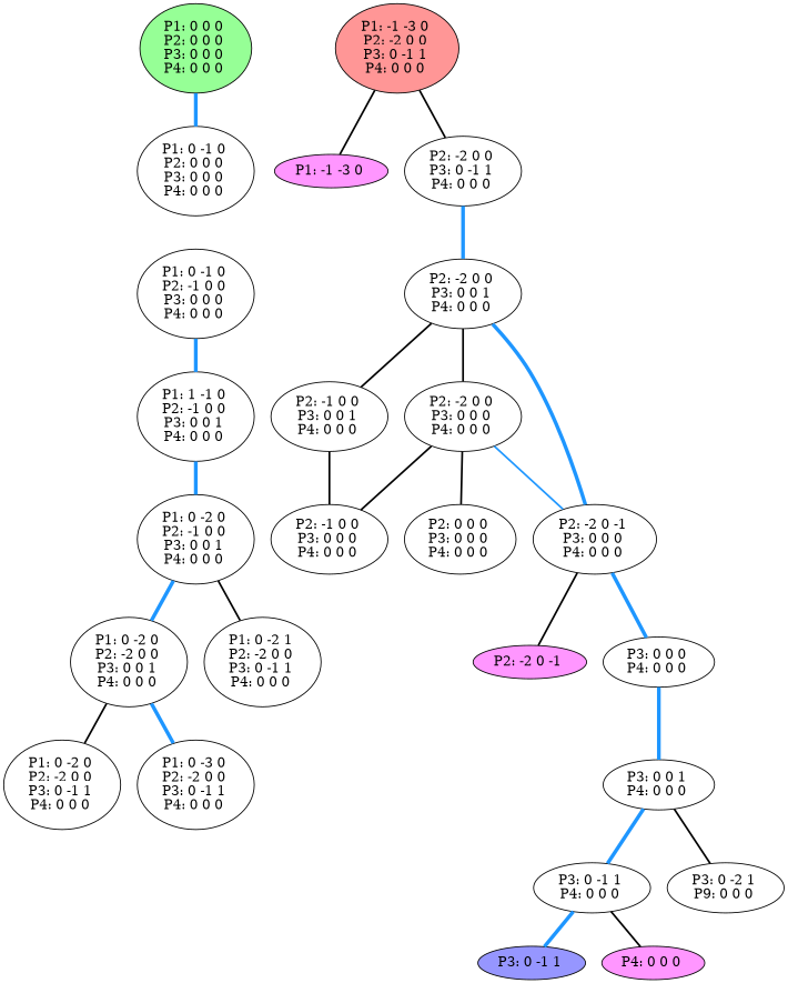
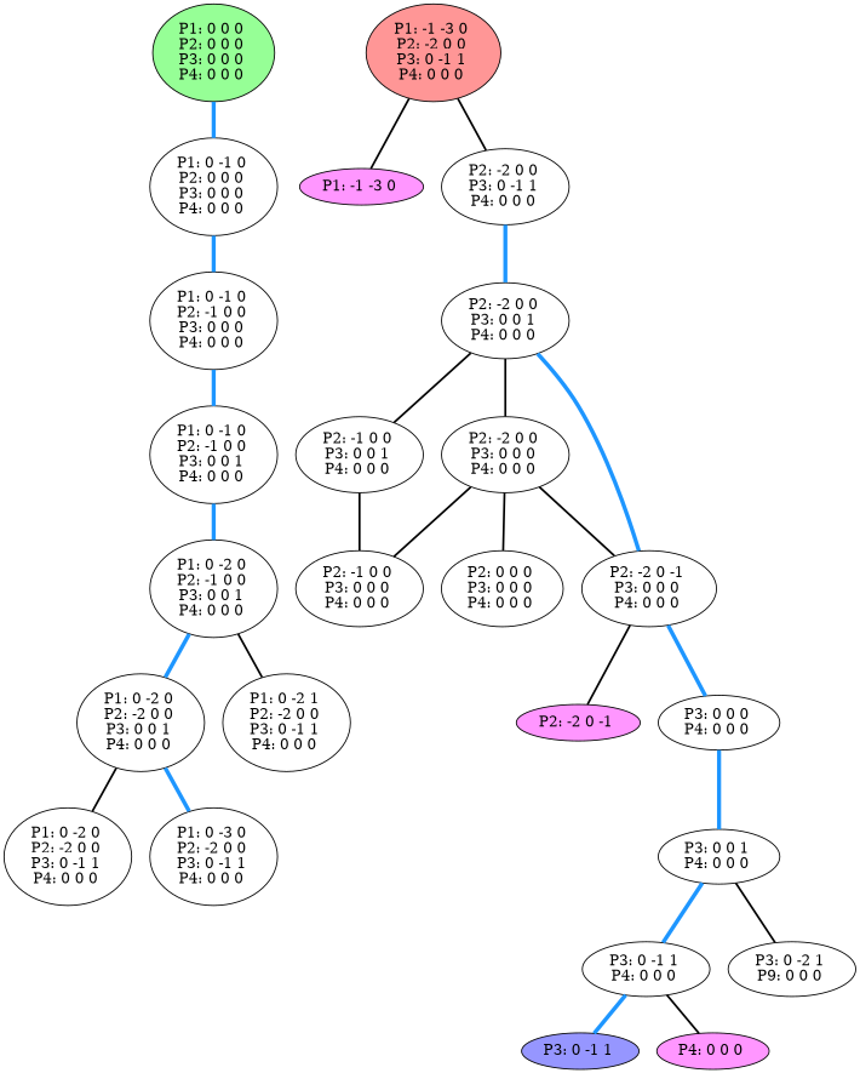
  graph {
    color=black
    edge [color=black style=bold]
    n1 [fillcolor="#96FF96" label="P1: 0 0 0 \nP2: 0 0 0 \nP3: 0 0 0 \nP4: 0 0 0 \n" style=filled]
    n2 [label="P1: 0 -1 0 \nP2: 0 0 0 \nP3: 0 0 0 \nP4: 0 0 0 \n"]
    n3 [label="P1: 0 -1 0 \nP2: -1 0 0 \nP3: 0 0 0 \nP4: 0 0 0 \n"]
-   n4 [label="P1: 1 -1 0 \nP2: -1 0 0 \nP3: 0 0 1 \nP4: 0 0 0 \n"]
+   n4 [label="P1: 0 -1 0 \nP2: -1 0 0 \nP3: 0 0 1 \nP4: 0 0 0 \n"]
    n5 [label="P1: 0 -2 0 \nP2: -1 0 0 \nP3: 0 0 1 \nP4: 0 0 0 \n"]
    n6 [label="P1: 0 -2 0 \nP2: -2 0 0 \nP3: 0 0 1 \nP4: 0 0 0 \n"]
    n7 [label="P1: 0 -2 1 \nP2: -2 0 0 \nP3: 0 -1 1 \nP4: 0 0 0 \n"]
    n8 [label="P1: 0 -2 0 \nP2: -2 0 0 \nP3: 0 -1 1 \nP4: 0 0 0 \n"]
    n9 [label="P1: 0 -3 0 \nP2: -2 0 0 \nP3: 0 -1 1 \nP4: 0 0 0 \n"]
    n10 [fillcolor="#FF9696" label="P1: -1 -3 0 \nP2: -2 0 0 \nP3: 0 -1 1 \nP4: 0 0 0 \n" style=filled]
    n11 [fillcolor="#FF96FF" label="P1: -1 -3 0 \n" style=filled]
    n12 [label="P2: -2 0 0 \nP3: 0 -1 1 \nP4: 0 0 0 \n"]
    n13 [label="P2: -2 0 0 \nP3: 0 0 1 \nP4: 0 0 0 \n"]
    n14 [label="P2: -1 0 0 \nP3: 0 0 1 \nP4: 0 0 0 \n"]
    n15 [label="P2: -2 0 0 \nP3: 0 0 0 \nP4: 0 0 0 \n"]
    n16 [label="P2: -2 0 -1 \nP3: 0 0 0 \nP4: 0 0 0 \n"]
    n17 [label="P2: -1 0 0 \nP3: 0 0 0 \nP4: 0 0 0 \n"]
    n18 [label="P2: 0 0 0 \nP3: 0 0 0 \nP4: 0 0 0 \n"]
    n19 [fillcolor="#FF96FF" label="P2: -2 0 -1 \n" style=filled]
    n20 [label="P3: 0 0 0 \nP4: 0 0 0 \n"]
    n21 [label="P3: 0 0 1 \nP4: 0 0 0 \n"]
    n22 [label="P3: 0 -1 1 \nP4: 0 0 0 \n"]
    n23 [label="P3: 0 -2 1 \nP9: 0 0 0 \n"]
    n24 [fillcolor="#9696FF" label="P3: 0 -1 1 \n" style=filled]
    n25 [fillcolor="#FF96FF" label="P4: 0 0 0 \n" style=filled]
    n1 -- n2 [color="#1E96FF" penwidth=4.0]
+   n2 -- n3 [color="#1E96FF" penwidth=4.0]
    n3 -- n4 [color="#1E96FF" penwidth=4.0]
    n4 -- n5 [color="#1E96FF" penwidth=4.0]
    n5 -- n6 [color="#1E96FF" penwidth=4.0]
    n5 -- n7
    n6 -- n8
    n6 -- n9 [color="#1E96FF" penwidth=4.0]
    n10 -- n11
    n10 -- n12
    n12 -- n13 [color="#1E96FF" penwidth=4.0]
    n13 -- n14
    n13 -- n15
    n13 -- n16 [color="#1E96FF" penwidth=4.0]
    n14 -- n17
-   n15 -- n16 [color="#1E96FF"]
+   n15 -- n16
    n15 -- n17
    n15 -- n18
    n16 -- n19
    n16 -- n20 [color="#1E96FF" penwidth=4.0]
    n20 -- n21 [color="#1E96FF" penwidth=4.0]
    n21 -- n22 [color="#1E96FF" penwidth=4.0]
    n21 -- n23
    n22 -- n24 [color="#1E96FF" penwidth=4.0]
    n22 -- n25
  }
